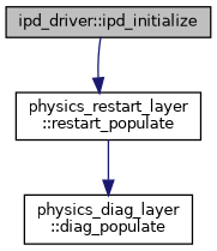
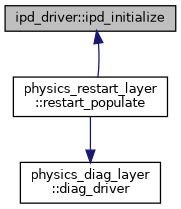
  digraph {
    rankdir=TB
    node [color=black fillcolor=white fontname=Helvetica fontsize=10 shape=record style=filled]
    edge [color=midnightblue fontname=Helvetica fontsize=10 labelfontname=Helvetica labelfontsize=10 style=solid]
    n1 [fillcolor=grey75 fontcolor=black height=0.2 label="ipd_driver::ipd_initialize" width=0.4]
    n2 [height=0.2 label="physics_restart_layer\l::restart_populate" width=0.4]
-   n3 [height=0.2 label="physics_diag_layer\l::diag_populate" width=0.4]
-   n1 -> n2
+   n3 [height=0.2 label="physics_diag_layer\l::diag_driver" width=0.4]
+   n2 -> n1
    n2 -> n3
  }
